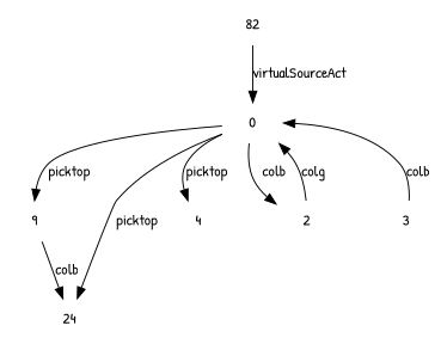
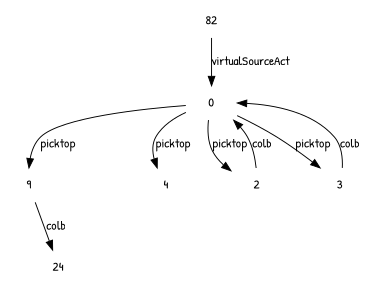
  digraph {
    fontname="Patrick Hand"
    node [fontname="Patrick Hand" shape=plaintext]
    edge [fontname="Patrick Hand"]
    9
    24
    0
    4
    2
    n6 [label=3]
    n7 [label=82]
    9 -> 24 [label=colb]
    0 -> 9 [label=picktop]
    0 -> 4 [label=picktop]
-   0 -> 2 [label=colb]
-   0 -> 24 [label=picktop]
-   2 -> 0 [label=colg]
+   0 -> 2 [label=picktop]
+   0 -> n6 [label=picktop]
+   2 -> 0 [label=colb]
    n6 -> 0 [label=colb]
    n7 -> 0 [label=virtualSourceAct]
  }
